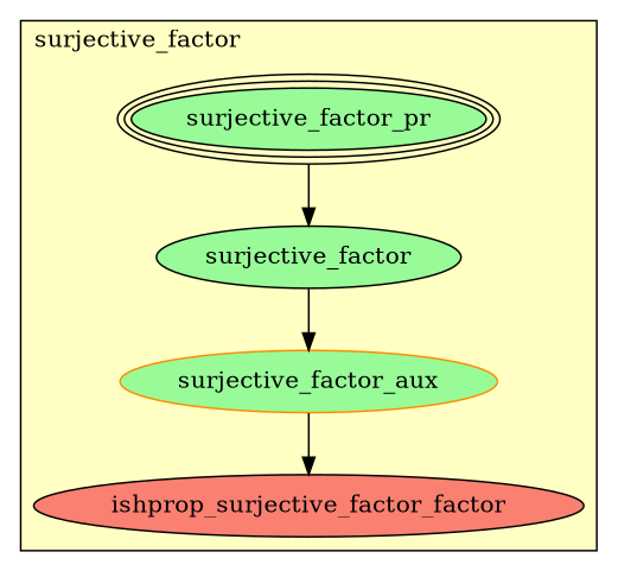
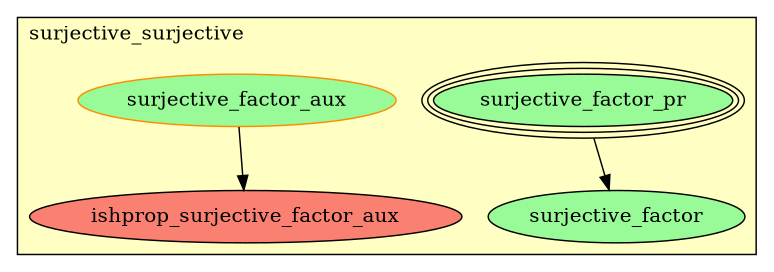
  digraph {
    node [color=black fillcolor=palegreen style=filled]
    n1 [label=surjective_factor_pr peripheries=3]
    n2 [label=surjective_factor]
    n3 [color=darkorange label=surjective_factor_aux]
-   n4 [fillcolor=salmon label=ishprop_surjective_factor_factor]
+   n4 [fillcolor=salmon label=ishprop_surjective_factor_aux]
    subgraph cluster_1 {
      fillcolor="#FFFFC3"
-     label=surjective_factor
+     label=surjective_surjective
      labeljust=l
      style=filled
      n1
      n2
      n3
      n4
    }
    n1 -> n2
-   n2 -> n3
    n3 -> n4
  }
